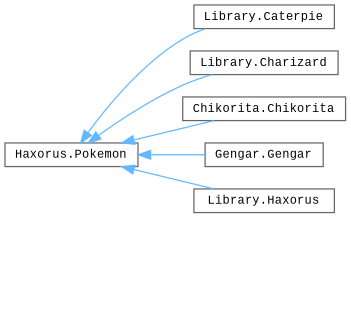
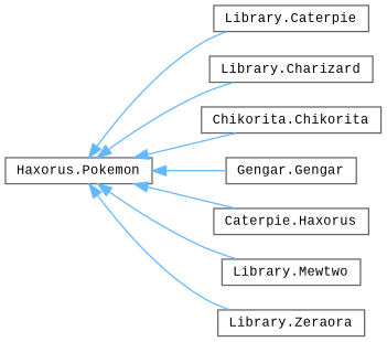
  digraph {
    fontname="Liberation Mono"
    rankdir=LR
    node [color=grey40 fillcolor=white fontname="Liberation Mono" fontsize=10 shape=box style=filled]
    edge [color=steelblue1 dir=back fontname="Liberation Mono" fontsize=10 labelfontname=Helvetica labelfontsize=10 style=solid]
    n1 [height=0.2 label="Haxorus.Pokemon" width=0.4]
    n2 [height=0.2 label="Library.Caterpie" width=0.4]
    n3 [height=0.2 label="Library.Charizard" width=0.4]
    n4 [height=0.2 label="Chikorita.Chikorita" width=0.4]
    n5 [height=0.2 label="Gengar.Gengar" width=0.4]
-   n6 [height=0.2 label="Library.Haxorus" width=0.4]
+   n6 [height=0.2 label="Caterpie.Haxorus" width=0.4]
+   n7 [height=0.2 label="Library.Mewtwo" width=0.4]
+   n8 [height=0.2 label="Library.Zeraora" width=0.4]
    n1 -> n2
    n1 -> n3
    n1 -> n4
    n1 -> n5
    n1 -> n6
+   n1 -> n7
+   n1 -> n8
  }
